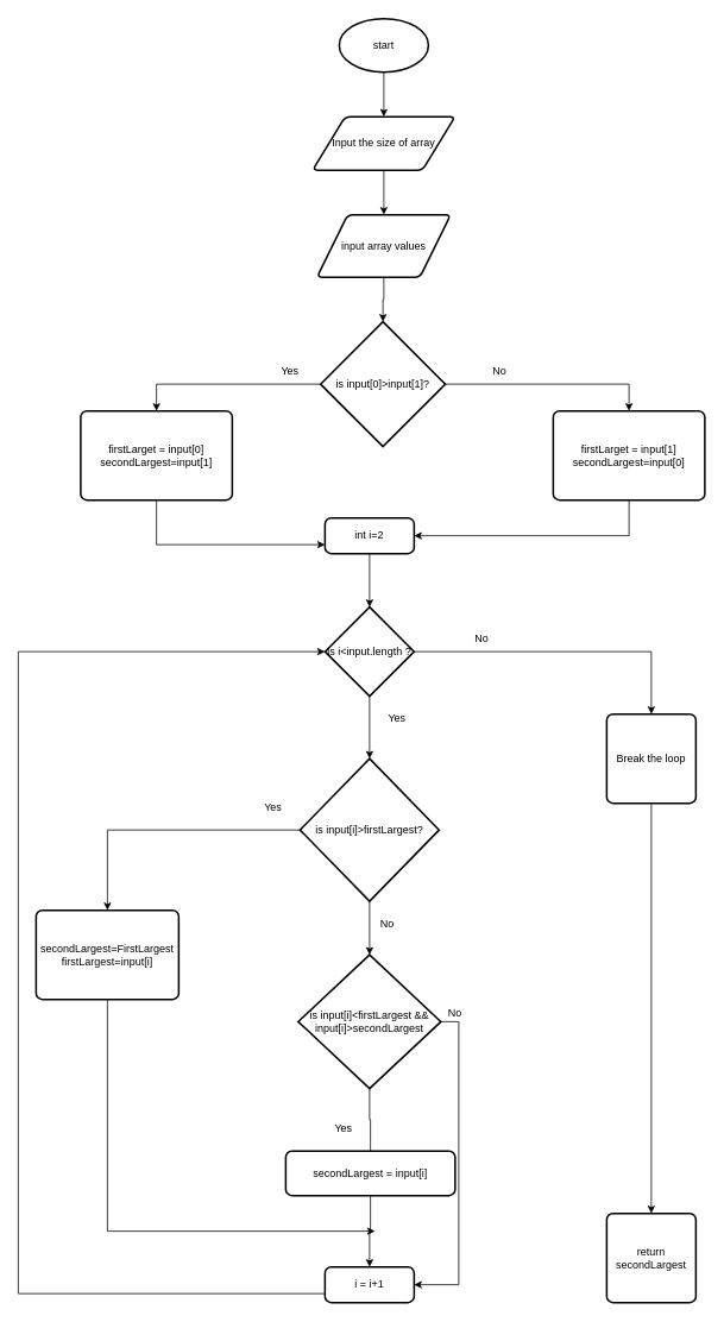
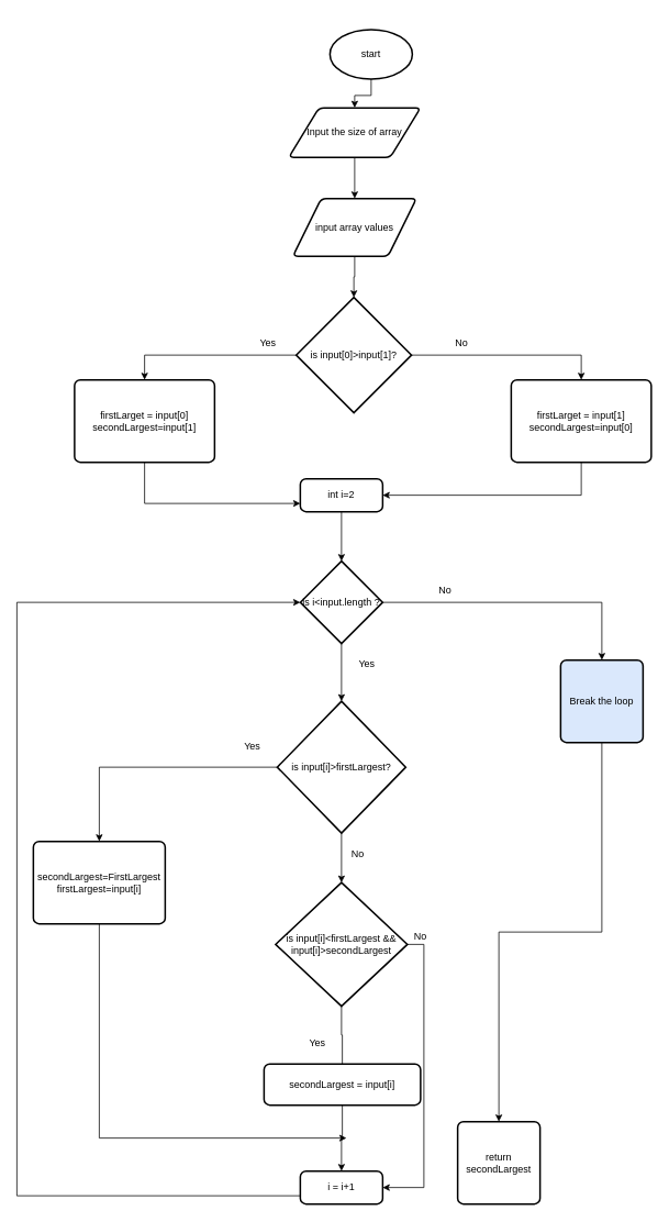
  <mxCell id="0" />
  <mxCell id="1" parent="0" />
  <mxCell id="2" style="edgeStyle=orthogonalEdgeStyle;rounded=0;orthogonalLoop=1;jettySize=auto;html=1;exitX=0.5;exitY=1;exitDx=0;exitDy=0;exitPerimeter=0;" edge="1" parent="1" source="3" target="5"><mxGeometry relative="1" as="geometry" /></mxCell>
- <mxCell id="3" value="start" style="strokeWidth=2;html=1;shape=mxgraph.flowchart.start_1;whiteSpace=wrap;" vertex="1" parent="1"><mxGeometry x="380" y="20" width="100" height="60" as="geometry" /></mxCell>
+ <mxCell id="3" value="start" style="strokeWidth=2;html=1;shape=mxgraph.flowchart.start_1;whiteSpace=wrap;" vertex="1" parent="1"><mxGeometry x="400" y="35" width="100" height="60" as="geometry" /></mxCell>
  <mxCell id="4" style="edgeStyle=orthogonalEdgeStyle;rounded=0;orthogonalLoop=1;jettySize=auto;html=1;exitX=0.5;exitY=1;exitDx=0;exitDy=0;" edge="1" parent="1" source="5" target="7"><mxGeometry relative="1" as="geometry" /></mxCell>
  <mxCell id="5" value="Input the size of array&lt;br&gt;" style="shape=parallelogram;html=1;strokeWidth=2;perimeter=parallelogramPerimeter;whiteSpace=wrap;rounded=1;arcSize=12;size=0.23;" vertex="1" parent="1"><mxGeometry x="350" y="130" width="160" height="60" as="geometry" /></mxCell>
  <mxCell id="6" style="edgeStyle=orthogonalEdgeStyle;rounded=0;orthogonalLoop=1;jettySize=auto;html=1;exitX=0.5;exitY=1;exitDx=0;exitDy=0;entryX=0.5;entryY=0;entryDx=0;entryDy=0;entryPerimeter=0;" edge="1" parent="1" source="7" target="10"><mxGeometry relative="1" as="geometry" /></mxCell>
  <mxCell id="7" value="input array values&lt;br&gt;" style="shape=parallelogram;html=1;strokeWidth=2;perimeter=parallelogramPerimeter;whiteSpace=wrap;rounded=1;arcSize=12;size=0.23;" vertex="1" parent="1"><mxGeometry x="355" y="240" width="150" height="70" as="geometry" /></mxCell>
  <mxCell id="8" style="edgeStyle=orthogonalEdgeStyle;rounded=0;orthogonalLoop=1;jettySize=auto;html=1;exitX=0;exitY=0.5;exitDx=0;exitDy=0;exitPerimeter=0;entryX=0.5;entryY=0;entryDx=0;entryDy=0;" edge="1" parent="1" source="10" target="12"><mxGeometry relative="1" as="geometry" /></mxCell>
  <mxCell id="9" style="edgeStyle=orthogonalEdgeStyle;rounded=0;orthogonalLoop=1;jettySize=auto;html=1;exitX=1;exitY=0.5;exitDx=0;exitDy=0;exitPerimeter=0;entryX=0.5;entryY=0;entryDx=0;entryDy=0;" edge="1" parent="1" source="10" target="14"><mxGeometry relative="1" as="geometry" /></mxCell>
  <mxCell id="10" value="is input[0]&amp;gt;input[1]?" style="strokeWidth=2;html=1;shape=mxgraph.flowchart.decision;whiteSpace=wrap;" vertex="1" parent="1"><mxGeometry x="359" y="360" width="140" height="140" as="geometry" /></mxCell>
  <mxCell id="11" style="edgeStyle=orthogonalEdgeStyle;rounded=0;orthogonalLoop=1;jettySize=auto;html=1;exitX=0.5;exitY=1;exitDx=0;exitDy=0;entryX=0;entryY=0.75;entryDx=0;entryDy=0;" edge="1" parent="1" source="12" target="16"><mxGeometry relative="1" as="geometry" /></mxCell>
  <mxCell id="12" value="firstLarget = input[0]&lt;br&gt;secondLargest=input[1]" style="rounded=1;whiteSpace=wrap;html=1;absoluteArcSize=1;arcSize=14;strokeWidth=2;" vertex="1" parent="1"><mxGeometry x="90" y="460" width="170" height="100" as="geometry" /></mxCell>
  <mxCell id="13" style="edgeStyle=orthogonalEdgeStyle;rounded=0;orthogonalLoop=1;jettySize=auto;html=1;exitX=0.5;exitY=1;exitDx=0;exitDy=0;entryX=1;entryY=0.5;entryDx=0;entryDy=0;" edge="1" parent="1" source="14" target="16"><mxGeometry relative="1" as="geometry" /></mxCell>
  <mxCell id="14" value="firstLarget = input[1]&lt;br&gt;secondLargest=input[0]" style="rounded=1;whiteSpace=wrap;html=1;absoluteArcSize=1;arcSize=14;strokeWidth=2;" vertex="1" parent="1"><mxGeometry x="620" y="460" width="170" height="100" as="geometry" /></mxCell>
  <mxCell id="15" style="edgeStyle=orthogonalEdgeStyle;rounded=0;orthogonalLoop=1;jettySize=auto;html=1;exitX=0.5;exitY=1;exitDx=0;exitDy=0;entryX=0.5;entryY=0;entryDx=0;entryDy=0;entryPerimeter=0;" edge="1" parent="1" source="16" target="19"><mxGeometry relative="1" as="geometry" /></mxCell>
  <mxCell id="16" value="int i=2" style="rounded=1;whiteSpace=wrap;html=1;absoluteArcSize=1;arcSize=14;strokeWidth=2;" vertex="1" parent="1"><mxGeometry x="364" y="580" width="100" height="40" as="geometry" /></mxCell>
  <mxCell id="17" style="edgeStyle=orthogonalEdgeStyle;rounded=0;orthogonalLoop=1;jettySize=auto;html=1;exitX=0.5;exitY=1;exitDx=0;exitDy=0;exitPerimeter=0;entryX=0.5;entryY=0;entryDx=0;entryDy=0;entryPerimeter=0;" edge="1" parent="1" source="19" target="22"><mxGeometry relative="1" as="geometry" /></mxCell>
  <mxCell id="18" style="edgeStyle=orthogonalEdgeStyle;rounded=0;orthogonalLoop=1;jettySize=auto;html=1;exitX=1;exitY=0.5;exitDx=0;exitDy=0;exitPerimeter=0;" edge="1" parent="1" source="19" target="25"><mxGeometry relative="1" as="geometry" /></mxCell>
  <mxCell id="19" value="is i&amp;lt;input.length ?" style="strokeWidth=2;html=1;shape=mxgraph.flowchart.decision;whiteSpace=wrap;" vertex="1" parent="1"><mxGeometry x="364" y="680" width="100" height="100" as="geometry" /></mxCell>
  <mxCell id="20" style="edgeStyle=orthogonalEdgeStyle;rounded=0;orthogonalLoop=1;jettySize=auto;html=1;exitX=0.5;exitY=1;exitDx=0;exitDy=0;exitPerimeter=0;entryX=0.5;entryY=0;entryDx=0;entryDy=0;entryPerimeter=0;" edge="1" parent="1" source="22" target="28"><mxGeometry relative="1" as="geometry" /></mxCell>
  <mxCell id="21" style="edgeStyle=orthogonalEdgeStyle;rounded=0;orthogonalLoop=1;jettySize=auto;html=1;exitX=0;exitY=0.5;exitDx=0;exitDy=0;exitPerimeter=0;entryX=0.5;entryY=0;entryDx=0;entryDy=0;" edge="1" parent="1" source="22" target="23"><mxGeometry relative="1" as="geometry" /></mxCell>
  <mxCell id="22" value="is input[i]&amp;gt;firstLargest?&lt;br&gt;" style="strokeWidth=2;html=1;shape=mxgraph.flowchart.decision;whiteSpace=wrap;" vertex="1" parent="1"><mxGeometry x="336" y="850" width="156" height="160" as="geometry" /></mxCell>
  <mxCell id="23" value="secondLargest=FirstLargest&lt;br&gt;firstLargest=input[i]" style="rounded=1;whiteSpace=wrap;html=1;absoluteArcSize=1;arcSize=14;strokeWidth=2;" vertex="1" parent="1"><mxGeometry x="40" y="1020" width="160" height="100" as="geometry" /></mxCell>
  <mxCell id="24" style="edgeStyle=orthogonalEdgeStyle;rounded=0;orthogonalLoop=1;jettySize=auto;html=1;exitX=0.5;exitY=1;exitDx=0;exitDy=0;entryX=0.5;entryY=0;entryDx=0;entryDy=0;" edge="1" parent="1" source="25" target="37"><mxGeometry relative="1" as="geometry" /></mxCell>
- <mxCell id="25" value="Break the loop" style="rounded=1;whiteSpace=wrap;html=1;absoluteArcSize=1;arcSize=14;strokeWidth=2;" vertex="1" parent="1"><mxGeometry x="680" y="800" width="100" height="100" as="geometry" /></mxCell>
+ <mxCell id="25" value="Break the loop" style="rounded=1;whiteSpace=wrap;html=1;absoluteArcSize=1;arcSize=14;strokeWidth=2;fillColor=#dae8fc;" vertex="1" parent="1"><mxGeometry x="680" y="800" width="100" height="100" as="geometry" /></mxCell>
  <mxCell id="26" style="edgeStyle=orthogonalEdgeStyle;rounded=0;orthogonalLoop=1;jettySize=auto;html=1;entryX=0.5;entryY=0;entryDx=0;entryDy=0;endArrow=none;" edge="1" parent="1" source="28" target="30"><mxGeometry relative="1" as="geometry" /></mxCell>
  <mxCell id="27" style="edgeStyle=orthogonalEdgeStyle;rounded=0;orthogonalLoop=1;jettySize=auto;html=1;exitX=1;exitY=0.5;exitDx=0;exitDy=0;exitPerimeter=0;entryX=1;entryY=0.5;entryDx=0;entryDy=0;" edge="1" parent="1" source="28" target="31"><mxGeometry relative="1" as="geometry" /></mxCell>
  <mxCell id="28" value="is input[i]&amp;lt;firstLargest &amp;amp;&amp;amp; input[i]&amp;gt;secondLargest" style="strokeWidth=2;html=1;shape=mxgraph.flowchart.decision;whiteSpace=wrap;" vertex="1" parent="1"><mxGeometry x="334" y="1070" width="160" height="150" as="geometry" /></mxCell>
  <mxCell id="29" style="edgeStyle=orthogonalEdgeStyle;rounded=0;orthogonalLoop=1;jettySize=auto;html=1;exitX=0.5;exitY=1;exitDx=0;exitDy=0;" edge="1" parent="1" source="30" target="31"><mxGeometry relative="1" as="geometry" /></mxCell>
  <mxCell id="30" value="secondLargest = input[i]" style="rounded=1;whiteSpace=wrap;html=1;absoluteArcSize=1;arcSize=14;strokeWidth=2;" vertex="1" parent="1"><mxGeometry x="320" y="1290" width="190" height="50" as="geometry" /></mxCell>
  <mxCell id="31" value="i = i+1" style="rounded=1;whiteSpace=wrap;html=1;absoluteArcSize=1;arcSize=14;strokeWidth=2;" vertex="1" parent="1"><mxGeometry x="364" y="1420" width="100" height="40" as="geometry" /></mxCell>
  <mxCell id="32" value="" style="endArrow=none;html=1;rounded=0;entryX=0.5;entryY=1;entryDx=0;entryDy=0;" edge="1" parent="1" target="23"><mxGeometry width="50" height="50" relative="1" as="geometry"><mxPoint x="120" y="1380" as="sourcePoint" /><mxPoint x="290" y="1190" as="targetPoint" /></mxGeometry></mxCell>
  <mxCell id="33" value="" style="endArrow=classic;html=1;rounded=0;" edge="1" parent="1"><mxGeometry width="50" height="50" relative="1" as="geometry"><mxPoint x="120" y="1380" as="sourcePoint" /><mxPoint x="420" y="1380" as="targetPoint" /></mxGeometry></mxCell>
  <mxCell id="34" value="" style="endArrow=none;html=1;rounded=0;" edge="1" parent="1"><mxGeometry width="50" height="50" relative="1" as="geometry"><mxPoint x="20" y="1450" as="sourcePoint" /><mxPoint x="20" y="730" as="targetPoint" /></mxGeometry></mxCell>
  <mxCell id="35" value="" style="endArrow=none;html=1;rounded=0;entryX=0;entryY=0.75;entryDx=0;entryDy=0;" edge="1" parent="1" target="31"><mxGeometry width="50" height="50" relative="1" as="geometry"><mxPoint x="20" y="1450" as="sourcePoint" /><mxPoint x="70" y="1400" as="targetPoint" /></mxGeometry></mxCell>
  <mxCell id="36" value="" style="endArrow=classic;html=1;rounded=0;entryX=0;entryY=0.5;entryDx=0;entryDy=0;entryPerimeter=0;" edge="1" parent="1" target="19"><mxGeometry width="50" height="50" relative="1" as="geometry"><mxPoint x="20" y="730" as="sourcePoint" /><mxPoint x="70" y="690" as="targetPoint" /></mxGeometry></mxCell>
- <mxCell id="37" value="return secondLargest&lt;br&gt;" style="rounded=1;whiteSpace=wrap;html=1;absoluteArcSize=1;arcSize=14;strokeWidth=2;" vertex="1" parent="1"><mxGeometry x="680" y="1360" width="100" height="100" as="geometry" /></mxCell>
+ <mxCell id="37" value="return secondLargest&lt;br&gt;" style="rounded=1;whiteSpace=wrap;html=1;absoluteArcSize=1;arcSize=14;strokeWidth=2;" vertex="1" parent="1"><mxGeometry x="555" y="1360" width="100" height="100" as="geometry" /></mxCell>
  <mxCell id="38" value="No" style="text;html=1;strokeColor=none;fillColor=none;align=center;verticalAlign=middle;whiteSpace=wrap;rounded=0;" vertex="1" parent="1"><mxGeometry x="480" y="1120" width="60" height="30" as="geometry" /></mxCell>
  <mxCell id="39" value="No" style="text;html=1;strokeColor=none;fillColor=none;align=center;verticalAlign=middle;whiteSpace=wrap;rounded=0;" vertex="1" parent="1"><mxGeometry x="510" y="700" width="60" height="30" as="geometry" /></mxCell>
  <mxCell id="40" value="Yes&lt;br&gt;" style="text;html=1;strokeColor=none;fillColor=none;align=center;verticalAlign=middle;whiteSpace=wrap;rounded=0;" vertex="1" parent="1"><mxGeometry x="295" y="400" width="60" height="30" as="geometry" /></mxCell>
  <mxCell id="41" value="Yes&lt;br&gt;" style="text;html=1;strokeColor=none;fillColor=none;align=center;verticalAlign=middle;whiteSpace=wrap;rounded=0;" vertex="1" parent="1"><mxGeometry x="355" y="1250" width="60" height="30" as="geometry" /></mxCell>
  <mxCell id="42" value="Yes&lt;br&gt;" style="text;html=1;strokeColor=none;fillColor=none;align=center;verticalAlign=middle;whiteSpace=wrap;rounded=0;" vertex="1" parent="1"><mxGeometry x="276" y="890" width="60" height="30" as="geometry" /></mxCell>
  <mxCell id="43" value="No&lt;br&gt;" style="text;html=1;strokeColor=none;fillColor=none;align=center;verticalAlign=middle;whiteSpace=wrap;rounded=0;" vertex="1" parent="1"><mxGeometry x="530" y="400" width="60" height="30" as="geometry" /></mxCell>
  <mxCell id="44" value="No" style="text;html=1;strokeColor=none;fillColor=none;align=center;verticalAlign=middle;whiteSpace=wrap;rounded=0;" vertex="1" parent="1"><mxGeometry x="404" y="1020" width="60" height="30" as="geometry" /></mxCell>
  <mxCell id="45" value="Yes&lt;br&gt;" style="text;html=1;strokeColor=none;fillColor=none;align=center;verticalAlign=middle;whiteSpace=wrap;rounded=0;" vertex="1" parent="1"><mxGeometry x="415" y="790" width="60" height="30" as="geometry" /></mxCell>
